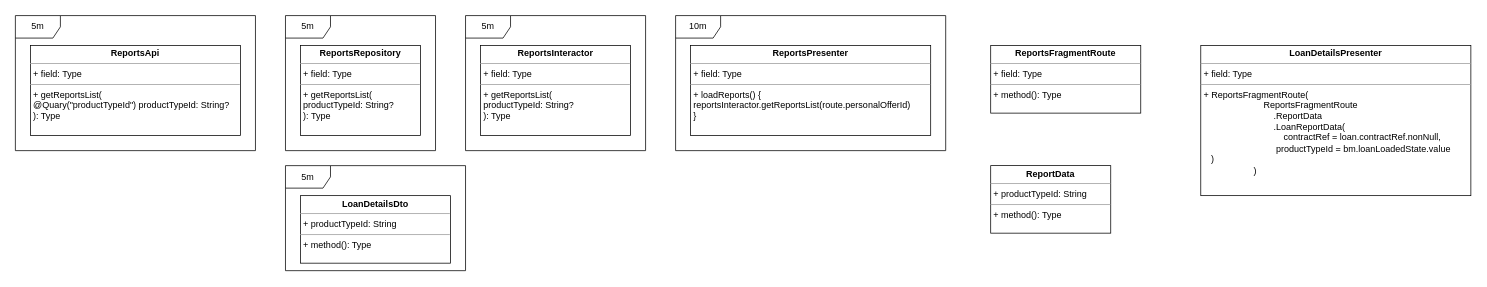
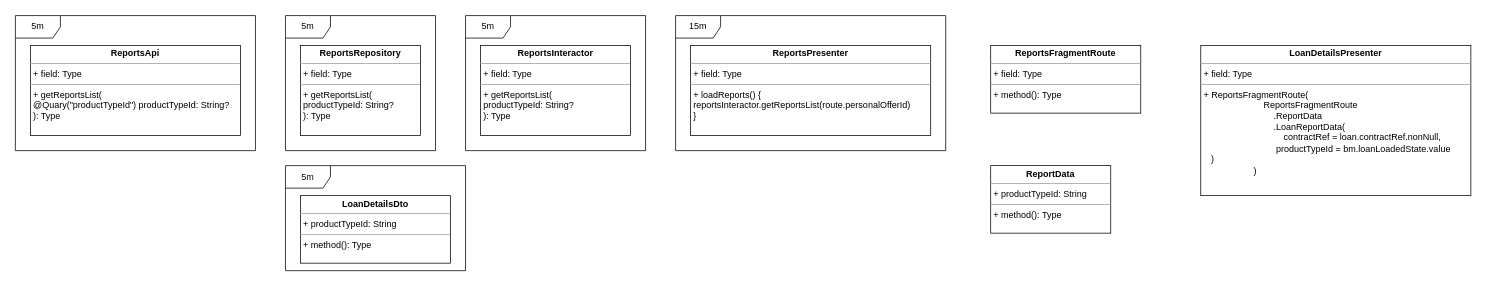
  <mxCell id="0" />
  <mxCell id="1" parent="0" />
  <mxCell id="2" value="&lt;p style=&quot;margin: 0px ; margin-top: 4px ; text-align: center&quot;&gt;&lt;b&gt;ReportsApi&lt;/b&gt;&lt;/p&gt;&lt;hr size=&quot;1&quot;&gt;&lt;p style=&quot;margin: 0px ; margin-left: 4px&quot;&gt;+ field: Type&lt;/p&gt;&lt;hr size=&quot;1&quot;&gt;&lt;p style=&quot;margin: 0px ; margin-left: 4px&quot;&gt;+ getReportsList(&lt;/p&gt;&lt;p style=&quot;margin: 0px ; margin-left: 4px&quot;&gt;@Quary(&quot;productTypeId&quot;) productTypeId: String?&lt;br&gt;&lt;/p&gt;&lt;p style=&quot;margin: 0px ; margin-left: 4px&quot;&gt;): Type&lt;/p&gt;" style="verticalAlign=top;align=left;overflow=fill;fontSize=12;fontFamily=Helvetica;html=1;" vertex="1" parent="1"><mxGeometry x="40" y="60" width="280" height="120" as="geometry" /></mxCell>
  <mxCell id="3" value="&lt;p style=&quot;margin: 0px ; margin-top: 4px ; text-align: center&quot;&gt;&lt;b&gt;ReportsRepository&lt;/b&gt;&lt;/p&gt;&lt;hr size=&quot;1&quot;&gt;&lt;p style=&quot;margin: 0px ; margin-left: 4px&quot;&gt;+ field: Type&lt;/p&gt;&lt;hr size=&quot;1&quot;&gt;&lt;p style=&quot;margin: 0px ; margin-left: 4px&quot;&gt;+ getReportsList(&lt;/p&gt;&lt;p style=&quot;margin: 0px ; margin-left: 4px&quot;&gt;productTypeId: String?&lt;br&gt;&lt;/p&gt;&lt;p style=&quot;margin: 0px ; margin-left: 4px&quot;&gt;): Type&lt;/p&gt;" style="verticalAlign=top;align=left;overflow=fill;fontSize=12;fontFamily=Helvetica;html=1;" vertex="1" parent="1"><mxGeometry x="400" y="60" width="160" height="120" as="geometry" /></mxCell>
  <mxCell id="4" value="&lt;p style=&quot;margin: 0px ; margin-top: 4px ; text-align: center&quot;&gt;&lt;b&gt;ReportsInteractor&lt;/b&gt;&lt;/p&gt;&lt;hr size=&quot;1&quot;&gt;&lt;p style=&quot;margin: 0px ; margin-left: 4px&quot;&gt;+ field: Type&lt;/p&gt;&lt;hr size=&quot;1&quot;&gt;&lt;p style=&quot;margin: 0px ; margin-left: 4px&quot;&gt;+ getReportsList(&lt;/p&gt;&lt;p style=&quot;margin: 0px ; margin-left: 4px&quot;&gt;productTypeId: String?&lt;br&gt;&lt;/p&gt;&lt;p style=&quot;margin: 0px ; margin-left: 4px&quot;&gt;): Type&lt;/p&gt;" style="verticalAlign=top;align=left;overflow=fill;fontSize=12;fontFamily=Helvetica;html=1;" vertex="1" parent="1"><mxGeometry x="640" y="60" width="200" height="120" as="geometry" /></mxCell>
  <mxCell id="5" value="&lt;p style=&quot;margin: 0px ; margin-top: 4px ; text-align: center&quot;&gt;&lt;b&gt;ReportsPresenter&lt;/b&gt;&lt;/p&gt;&lt;hr size=&quot;1&quot;&gt;&lt;p style=&quot;margin: 0px ; margin-left: 4px&quot;&gt;+ field: Type&lt;/p&gt;&lt;hr size=&quot;1&quot;&gt;&lt;p style=&quot;margin: 0px ; margin-left: 4px&quot;&gt;+ loadReports() {&lt;/p&gt;&lt;p style=&quot;margin: 0px ; margin-left: 4px&quot;&gt;reportsInteractor.getReportsList(route.personalOfferId)&lt;br&gt;&lt;/p&gt;&lt;p style=&quot;margin: 0px ; margin-left: 4px&quot;&gt;}&lt;br&gt;&lt;/p&gt;" style="verticalAlign=top;align=left;overflow=fill;fontSize=12;fontFamily=Helvetica;html=1;" vertex="1" parent="1"><mxGeometry x="920" y="60" width="320" height="120" as="geometry" /></mxCell>
  <mxCell id="6" value="&lt;p style=&quot;margin: 0px ; margin-top: 4px ; text-align: center&quot;&gt;&lt;b&gt;ReportsFragmentRoute&lt;/b&gt;&lt;/p&gt;&lt;hr size=&quot;1&quot;&gt;&lt;p style=&quot;margin: 0px ; margin-left: 4px&quot;&gt;+ field: Type&lt;/p&gt;&lt;hr size=&quot;1&quot;&gt;&lt;p style=&quot;margin: 0px ; margin-left: 4px&quot;&gt;+ method(): Type&lt;/p&gt;" style="verticalAlign=top;align=left;overflow=fill;fontSize=12;fontFamily=Helvetica;html=1;" vertex="1" parent="1"><mxGeometry x="1320" y="60" width="200" height="90" as="geometry" /></mxCell>
  <mxCell id="7" value="&lt;p style=&quot;margin: 0px ; margin-top: 4px ; text-align: center&quot;&gt;&lt;b&gt;LoanDetailsDto&lt;/b&gt;&lt;/p&gt;&lt;hr size=&quot;1&quot;&gt;&lt;p style=&quot;margin: 0px ; margin-left: 4px&quot;&gt;+ productTypeId: String&lt;/p&gt;&lt;hr size=&quot;1&quot;&gt;&lt;p style=&quot;margin: 0px ; margin-left: 4px&quot;&gt;+ method(): Type&lt;/p&gt;" style="verticalAlign=top;align=left;overflow=fill;fontSize=12;fontFamily=Helvetica;html=1;" vertex="1" parent="1"><mxGeometry x="400" y="260" width="200" height="90" as="geometry" /></mxCell>
  <mxCell id="8" value="&lt;p style=&quot;margin: 0px ; margin-top: 4px ; text-align: center&quot;&gt;&lt;b&gt;ReportData&lt;/b&gt;&lt;/p&gt;&lt;hr size=&quot;1&quot;&gt;&lt;p style=&quot;margin: 0px ; margin-left: 4px&quot;&gt;+ productTypeId: String&lt;/p&gt;&lt;hr size=&quot;1&quot;&gt;&lt;p style=&quot;margin: 0px ; margin-left: 4px&quot;&gt;+ method(): Type&lt;/p&gt;" style="verticalAlign=top;align=left;overflow=fill;fontSize=12;fontFamily=Helvetica;html=1;" vertex="1" parent="1"><mxGeometry x="1320" y="220" width="160" height="90" as="geometry" /></mxCell>
  <mxCell id="9" value="&lt;p style=&quot;margin: 0px ; margin-top: 4px ; text-align: center&quot;&gt;&lt;b&gt;LoanDetailsPresenter&lt;/b&gt;&lt;/p&gt;&lt;hr size=&quot;1&quot;&gt;&lt;p style=&quot;margin: 0px ; margin-left: 4px&quot;&gt;+ field: Type&lt;/p&gt;&lt;hr size=&quot;1&quot;&gt;&lt;p style=&quot;margin: 0px ; margin-left: 4px&quot;&gt;+ ReportsFragmentRoute(&lt;br&gt;&amp;nbsp;&amp;nbsp;&amp;nbsp;&amp;nbsp;&amp;nbsp;&amp;nbsp;&amp;nbsp;&amp;nbsp;&amp;nbsp;&amp;nbsp;&amp;nbsp;&amp;nbsp;&amp;nbsp;&amp;nbsp;&amp;nbsp;&amp;nbsp;&amp;nbsp;&amp;nbsp;&amp;nbsp;&amp;nbsp;&amp;nbsp;&amp;nbsp;&amp;nbsp; ReportsFragmentRoute&lt;br&gt;&amp;nbsp;&amp;nbsp;&amp;nbsp;&amp;nbsp;&amp;nbsp;&amp;nbsp;&amp;nbsp;&amp;nbsp;&amp;nbsp;&amp;nbsp;&amp;nbsp;&amp;nbsp;&amp;nbsp;&amp;nbsp;&amp;nbsp;&amp;nbsp;&amp;nbsp;&amp;nbsp;&amp;nbsp;&amp;nbsp;&amp;nbsp;&amp;nbsp;&amp;nbsp;&amp;nbsp;&amp;nbsp;&amp;nbsp;&amp;nbsp; .ReportData&lt;br&gt;&amp;nbsp;&amp;nbsp;&amp;nbsp;&amp;nbsp;&amp;nbsp;&amp;nbsp;&amp;nbsp;&amp;nbsp;&amp;nbsp;&amp;nbsp;&amp;nbsp;&amp;nbsp;&amp;nbsp;&amp;nbsp;&amp;nbsp;&amp;nbsp;&amp;nbsp;&amp;nbsp;&amp;nbsp;&amp;nbsp;&amp;nbsp;&amp;nbsp;&amp;nbsp;&amp;nbsp;&amp;nbsp;&amp;nbsp;&amp;nbsp; .LoanReportData(&lt;br&gt;&amp;nbsp;&amp;nbsp;&amp;nbsp;&amp;nbsp;&amp;nbsp;&amp;nbsp;&amp;nbsp;&amp;nbsp;&amp;nbsp;&amp;nbsp;&amp;nbsp;&amp;nbsp;&amp;nbsp;&amp;nbsp;&amp;nbsp;&amp;nbsp;&amp;nbsp;&amp;nbsp;&amp;nbsp;&amp;nbsp;&amp;nbsp;&amp;nbsp;&amp;nbsp;&amp;nbsp;&amp;nbsp;&amp;nbsp;&amp;nbsp;&amp;nbsp;&amp;nbsp;&amp;nbsp;&amp;nbsp; contractRef = loan.contractRef.nonNull,&lt;/p&gt;&lt;p style=&quot;margin: 0px ; margin-left: 4px&quot;&gt;&amp;nbsp;&amp;nbsp;&amp;nbsp;&amp;nbsp;&amp;nbsp;&amp;nbsp;&amp;nbsp;&amp;nbsp;&amp;nbsp;&amp;nbsp;&amp;nbsp;&amp;nbsp;&amp;nbsp;&amp;nbsp;&amp;nbsp;&amp;nbsp;&amp;nbsp;&amp;nbsp;&amp;nbsp;&amp;nbsp;&amp;nbsp;&amp;nbsp;&amp;nbsp;&amp;nbsp;&amp;nbsp;&amp;nbsp;&amp;nbsp; &lt;span&gt; &lt;span style=&quot;white-space: pre&quot;&gt; &lt;/span&gt;productTypeId = bm.loanLoadedState.value&lt;/span&gt;&lt;br&gt;&lt;/p&gt;&lt;p style=&quot;margin: 0px ; margin-left: 4px&quot;&gt;&lt;span&gt; &lt;/span&gt;&lt;span&gt; &lt;/span&gt;&lt;span&gt; &lt;/span&gt;&lt;span style=&quot;white-space: pre&quot;&gt; &lt;/span&gt;&lt;span style=&quot;white-space: pre&quot;&gt; &lt;/span&gt;&lt;span style=&quot;white-space: pre&quot;&gt; &lt;/span&gt;)&lt;br&gt;&amp;nbsp;&amp;nbsp;&amp;nbsp;&amp;nbsp;&amp;nbsp;&amp;nbsp;&amp;nbsp;&amp;nbsp;&amp;nbsp;&amp;nbsp;&amp;nbsp;&amp;nbsp;&amp;nbsp;&amp;nbsp;&amp;nbsp;&amp;nbsp;&amp;nbsp;&amp;nbsp;&amp;nbsp; )&lt;/p&gt;" style="verticalAlign=top;align=left;overflow=fill;fontSize=12;fontFamily=Helvetica;html=1;" vertex="1" parent="1"><mxGeometry x="1600" y="60" width="360" height="200" as="geometry" /></mxCell>
  <mxCell id="10" value="5m" style="shape=umlFrame;whiteSpace=wrap;html=1;" vertex="1" parent="1"><mxGeometry x="20" y="20" width="320" height="180" as="geometry" /></mxCell>
  <mxCell id="11" value="5m" style="shape=umlFrame;whiteSpace=wrap;html=1;" vertex="1" parent="1"><mxGeometry x="380" y="220" width="240" height="140" as="geometry" /></mxCell>
  <mxCell id="12" value="5m" style="shape=umlFrame;whiteSpace=wrap;html=1;" vertex="1" parent="1"><mxGeometry x="380" y="20" width="200" height="180" as="geometry" /></mxCell>
  <mxCell id="13" value="5m" style="shape=umlFrame;whiteSpace=wrap;html=1;" vertex="1" parent="1"><mxGeometry x="620" y="20" width="240" height="180" as="geometry" /></mxCell>
- <mxCell id="14" value="10m" style="shape=umlFrame;whiteSpace=wrap;html=1;" vertex="1" parent="1"><mxGeometry x="900" y="20" width="360" height="180" as="geometry" /></mxCell>
+ <mxCell id="14" value="15m" style="shape=umlFrame;whiteSpace=wrap;html=1;" vertex="1" parent="1"><mxGeometry x="900" y="20" width="360" height="180" as="geometry" /></mxCell>
